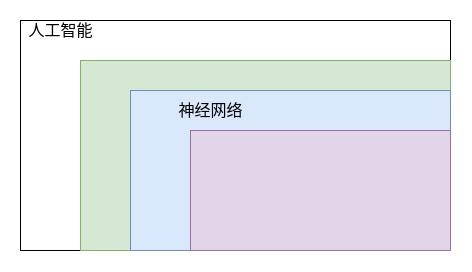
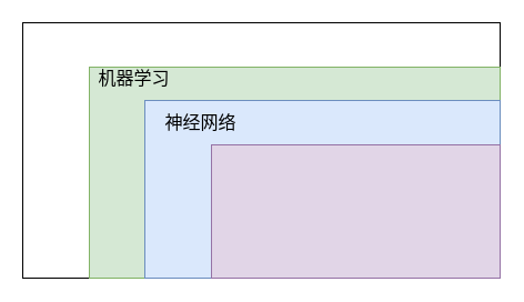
  <mxCell id="0" />
  <mxCell id="1" parent="0" />
  <mxCell id="2" value="" style="rounded=0;whiteSpace=wrap;html=1;" vertex="1" parent="1"><mxGeometry x="20" y="20" width="430" height="230" as="geometry" /></mxCell>
  <mxCell id="3" value="" style="rounded=0;whiteSpace=wrap;html=1;fillColor=#d5e8d4;strokeColor=#82b366;" vertex="1" parent="1"><mxGeometry x="80" y="60" width="370" height="190" as="geometry" /></mxCell>
  <mxCell id="4" value="" style="rounded=0;whiteSpace=wrap;html=1;fillColor=#dae8fc;strokeColor=#6c8ebf;" vertex="1" parent="1"><mxGeometry x="130" y="90" width="320" height="160" as="geometry" /></mxCell>
- <mxCell id="5" value="人工智能" style="text;html=1;resizable=0;autosize=1;align=center;verticalAlign=middle;points=[];fillColor=none;strokeColor=none;rounded=0;fontSize=16;" vertex="1" parent="1"><mxGeometry x="20" y="20" width="80" height="20" as="geometry" /></mxCell>
- <mxCell id="7" value="神经网络" style="text;html=1;resizable=0;autosize=1;align=center;verticalAlign=middle;points=[];fillColor=none;strokeColor=none;rounded=0;fontSize=16;" vertex="1" parent="1"><mxGeometry x="170" y="100" width="80" height="20" as="geometry" /></mxCell>
+ <mxCell id="6" value="机器学习" style="text;html=1;resizable=0;autosize=1;align=center;verticalAlign=middle;points=[];fillColor=none;strokeColor=none;rounded=0;fontSize=16;" vertex="1" parent="1"><mxGeometry x="80" y="60" width="80" height="20" as="geometry" /></mxCell>
+ <mxCell id="7" value="神经网络" style="text;html=1;resizable=0;autosize=1;align=center;verticalAlign=middle;points=[];fillColor=none;strokeColor=none;rounded=0;fontSize=16;" vertex="1" parent="1"><mxGeometry x="140" y="100" width="80" height="20" as="geometry" /></mxCell>
  <mxCell id="8" value="" style="rounded=0;whiteSpace=wrap;html=1;fillColor=#e1d5e7;strokeColor=#9673a6;" vertex="1" parent="1"><mxGeometry x="190" y="130" width="260" height="120" as="geometry" /></mxCell>
